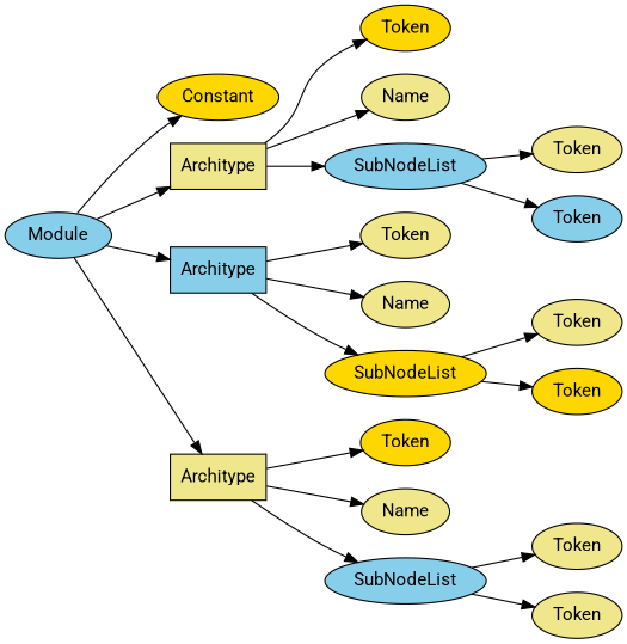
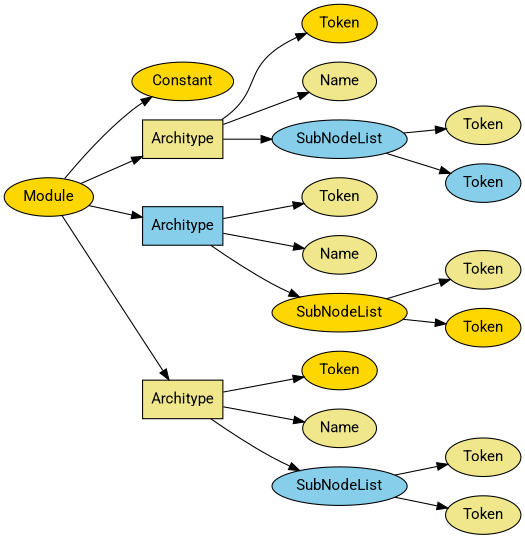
  digraph {
    rankdir=LR
    fontname=Roboto
    node [style=filled fillcolor=khaki fontname=Roboto]
    edge [fontname=Roboto]
-   n1 [label=Module fillcolor=skyblue]
+   n1 [label=Module fillcolor=gold]
    n2 [label=Constant fillcolor=gold]
    n3 [label=Architype shape=box]
    n4 [fillcolor=skyblue label=Architype shape=box]
    n5 [label=Architype shape=box]
    n6 [label=Token fillcolor=gold]
    n7 [label=Name]
    n8 [label=SubNodeList fillcolor=skyblue]
    n9 [label=Token]
    n10 [label=Name]
    n11 [label=SubNodeList fillcolor=gold]
    n12 [label=Token fillcolor=gold]
    n13 [label=Name]
    n14 [label=SubNodeList fillcolor=skyblue]
    n15 [label=Token]
    n16 [label=Token fillcolor=skyblue]
    n17 [label=Token]
    n18 [label=Token fillcolor=gold]
    n19 [label=Token]
    n20 [label=Token]
    n1 -> n2
    n1 -> n3
    n1 -> n4
    n1 -> n5
    n3 -> n6
    n3 -> n7
    n3 -> n8
    n4 -> n9
    n4 -> n10
    n4 -> n11
    n5 -> n12
    n5 -> n13
    n5 -> n14
    n8 -> n15
    n8 -> n16
    n11 -> n17
    n11 -> n18
    n14 -> n19
    n14 -> n20
  }
